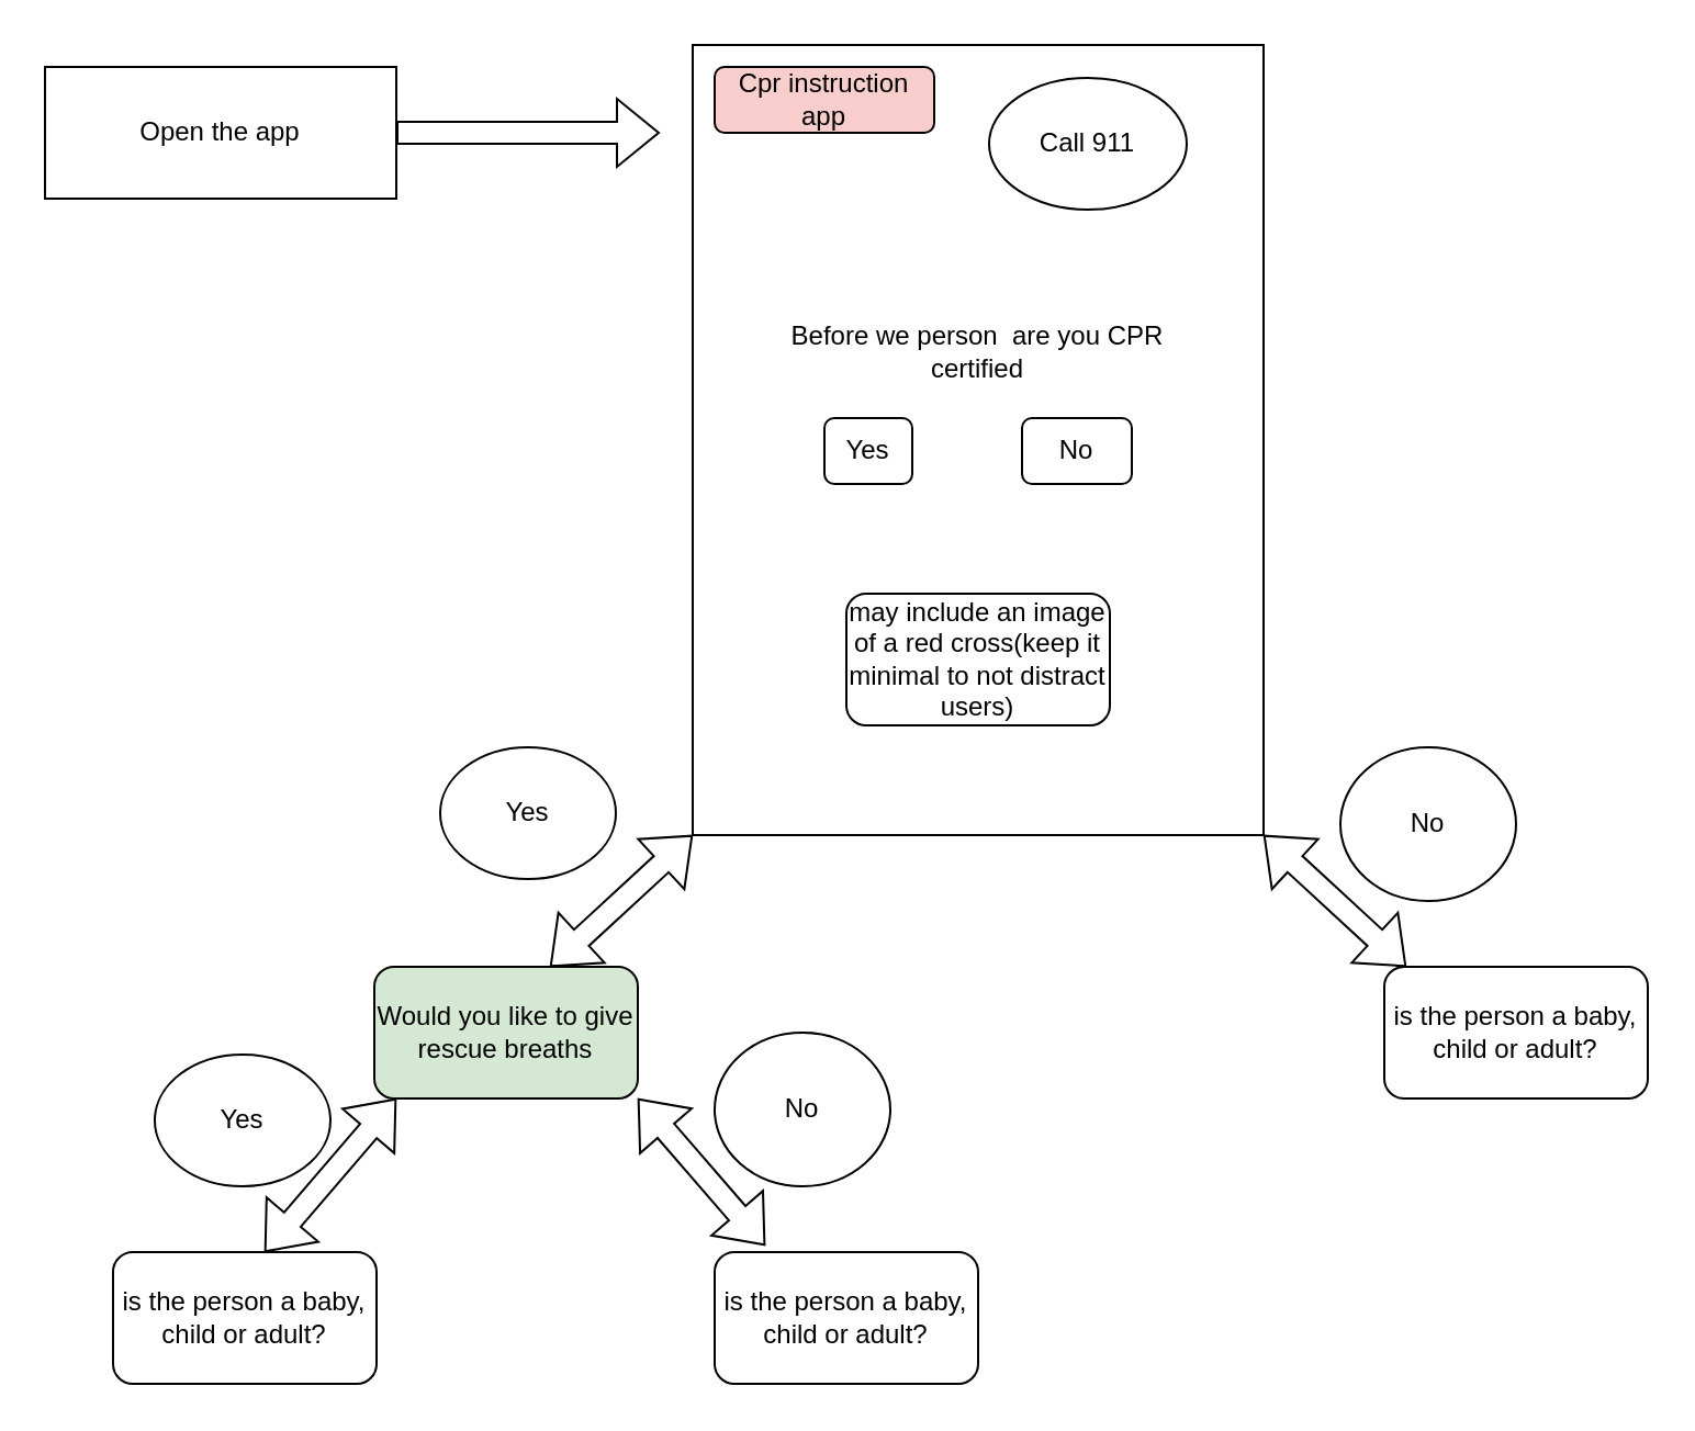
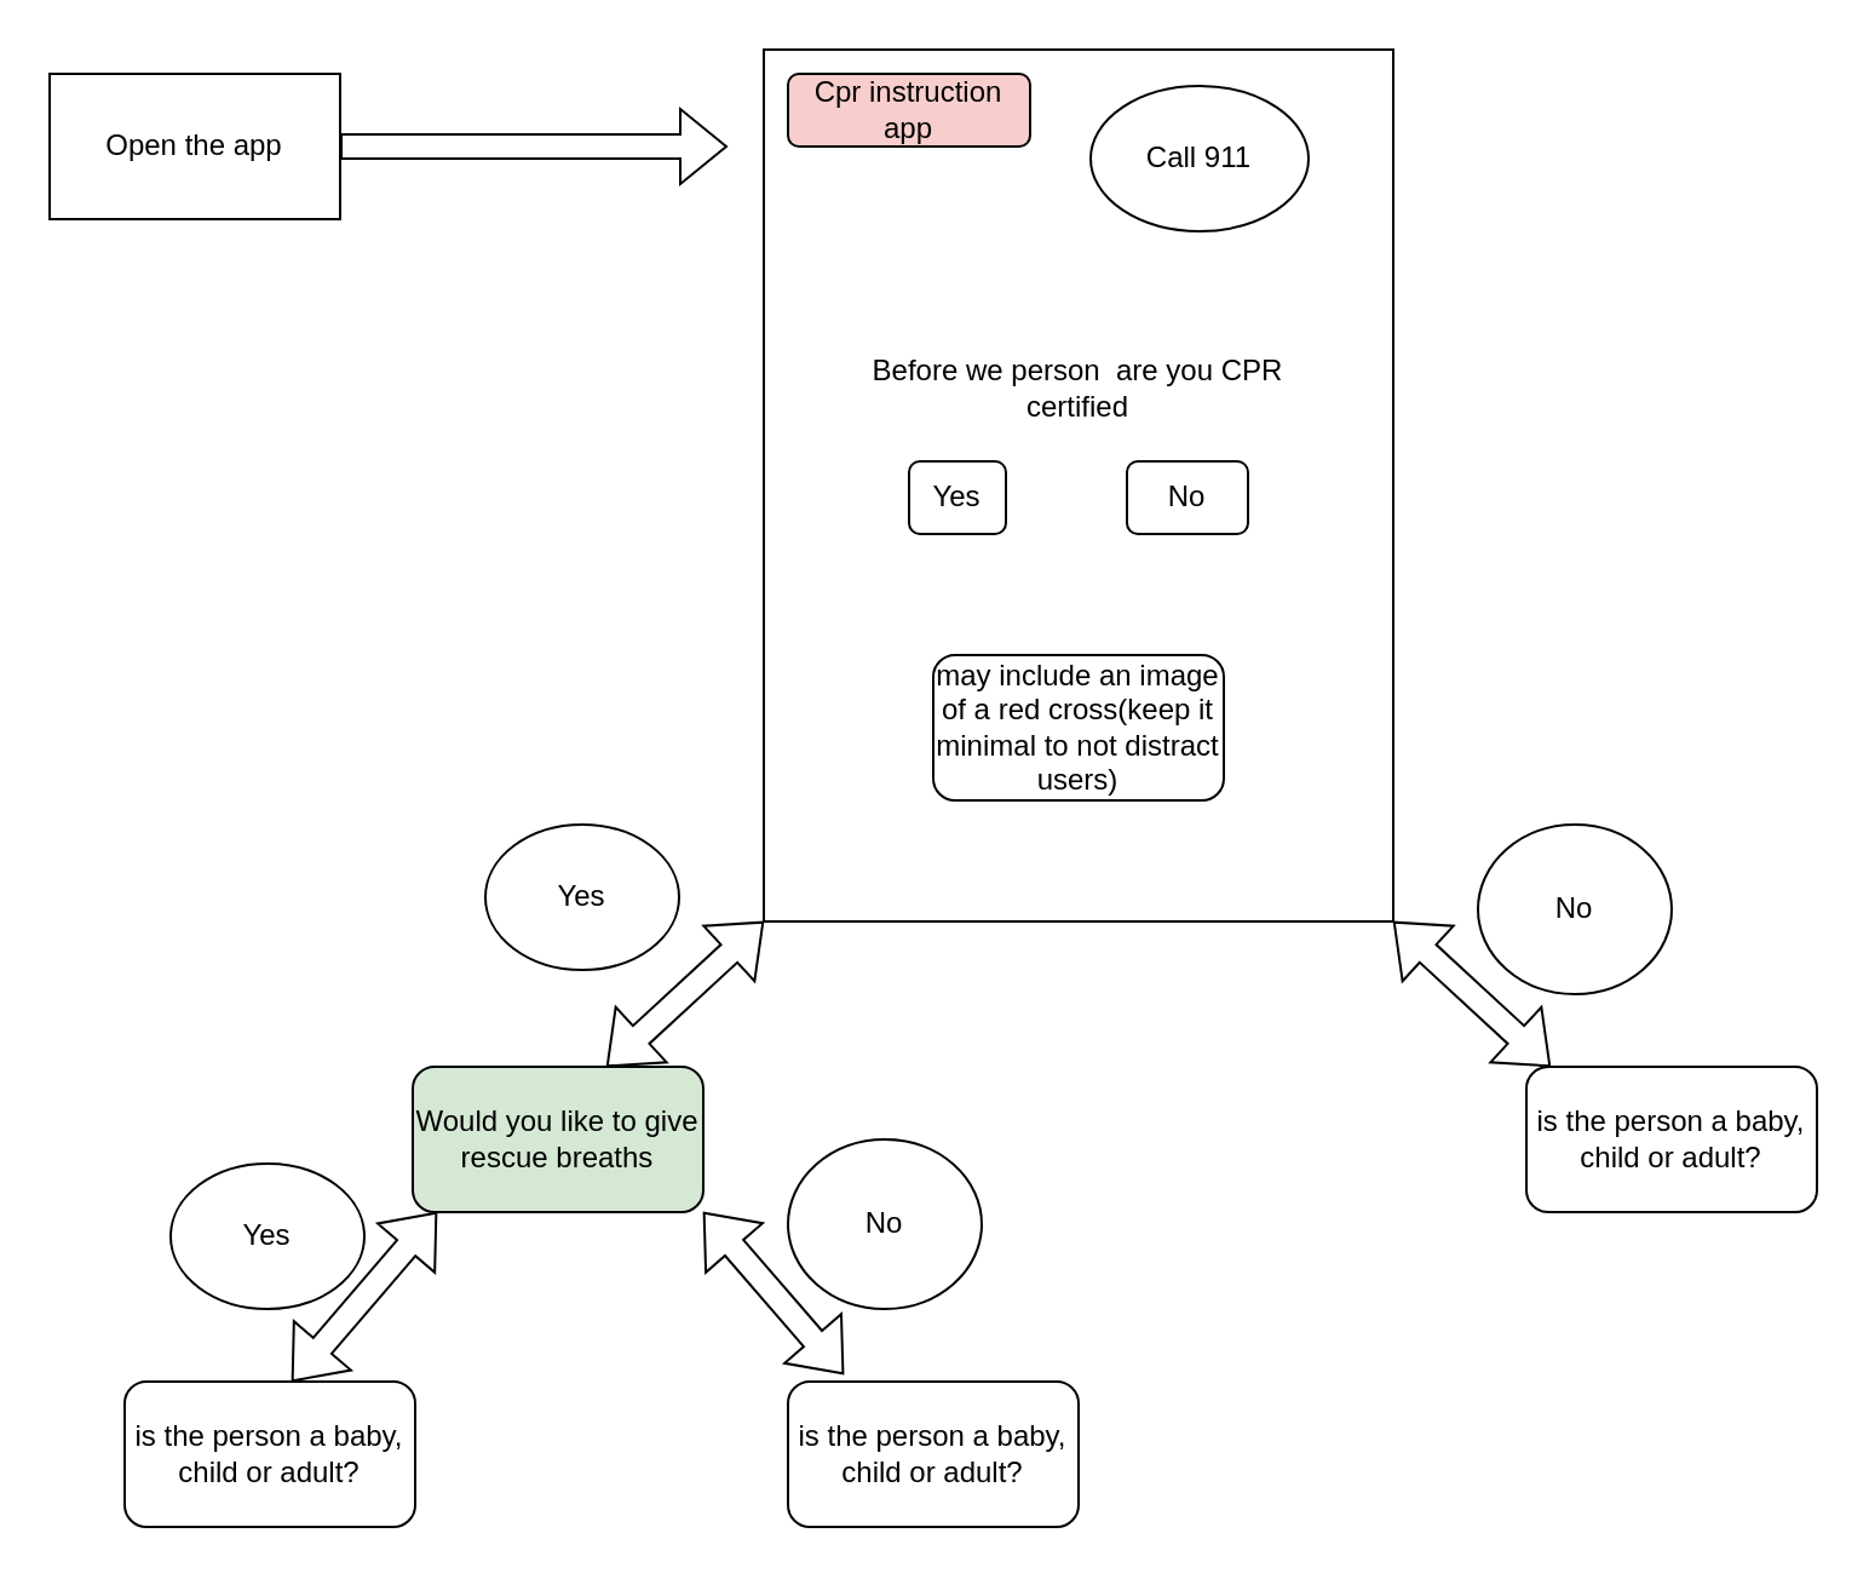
  <mxCell id="0" />
  <mxCell id="1" parent="0" />
- <mxCell id="2" value="Open the app" style="rounded=0;whiteSpace=wrap;html=1;" vertex="1" parent="1"><mxGeometry x="20" y="30" width="160" height="60" as="geometry" /></mxCell>
+ <mxCell id="2" value="Open the app" style="rounded=0;whiteSpace=wrap;html=1;" vertex="1" parent="1"><mxGeometry y="30" width="120" height="60" as="geometry" x="20" /></mxCell>
  <mxCell id="3" value="" style="rounded=1;whiteSpace=wrap;html=1;strokeColor=default;arcSize=0;" vertex="1" parent="1"><mxGeometry x="315" width="260" height="360" as="geometry" y="20" /></mxCell>
  <mxCell id="4" value="Call 911" style="ellipse;whiteSpace=wrap;html=1;" vertex="1" parent="1"><mxGeometry x="450" y="35" width="90" height="60" as="geometry" /></mxCell>
  <mxCell id="5" value="" style="shape=flexArrow;endArrow=classic;html=1;rounded=0;" edge="1" parent="1" source="2"><mxGeometry width="50" height="50" relative="1" as="geometry"><mxPoint x="140" y="110" as="sourcePoint" /><mxPoint x="300" y="60" as="targetPoint" /></mxGeometry></mxCell>
  <mxCell id="6" style="edgeStyle=orthogonalEdgeStyle;rounded=0;orthogonalLoop=1;jettySize=auto;html=1;exitX=0.5;exitY=1;exitDx=0;exitDy=0;" edge="1" parent="1" source="3" target="3"><mxGeometry relative="1" as="geometry" /></mxCell>
  <mxCell id="7" value="Cpr instruction app" style="rounded=1;whiteSpace=wrap;html=1;fillColor=#f8cecc;" vertex="1" parent="1"><mxGeometry x="325" y="30" width="100" height="30" as="geometry" /></mxCell>
  <mxCell id="8" value="Before we person&amp;nbsp; are you CPR certified" style="text;html=1;align=center;verticalAlign=middle;whiteSpace=wrap;rounded=0;" vertex="1" parent="1"><mxGeometry x="350" y="120" width="190" height="80" as="geometry" /></mxCell>
  <mxCell id="9" value="Yes" style="rounded=1;whiteSpace=wrap;html=1;" vertex="1" parent="1"><mxGeometry x="375" y="190" width="40" height="30" as="geometry" /></mxCell>
  <mxCell id="10" value="No" style="rounded=1;whiteSpace=wrap;html=1;" vertex="1" parent="1"><mxGeometry x="465" y="190" width="50" height="30" as="geometry" /></mxCell>
  <mxCell id="11" value="may include an image of a red cross(keep it minimal to not distract users)" style="rounded=1;whiteSpace=wrap;html=1;" vertex="1" parent="1"><mxGeometry x="385" y="270" width="120" height="60" as="geometry" /></mxCell>
  <mxCell id="12" value="" style="shape=flexArrow;endArrow=classic;startArrow=classic;html=1;rounded=0;" edge="1" parent="1"><mxGeometry width="100" height="100" relative="1" as="geometry"><mxPoint x="575" y="380" as="sourcePoint" /><mxPoint x="640" y="440" as="targetPoint" /></mxGeometry></mxCell>
  <mxCell id="13" value="" style="shape=flexArrow;endArrow=classic;startArrow=classic;html=1;rounded=0;" edge="1" parent="1"><mxGeometry width="100" height="100" relative="1" as="geometry"><mxPoint x="315" y="380" as="sourcePoint" /><mxPoint x="250" y="440" as="targetPoint" /></mxGeometry></mxCell>
  <mxCell id="14" value="Yes" style="ellipse;whiteSpace=wrap;html=1;" vertex="1" parent="1"><mxGeometry x="200" y="340" width="80" height="60" as="geometry" /></mxCell>
  <mxCell id="15" value="No" style="ellipse;whiteSpace=wrap;html=1;" vertex="1" parent="1"><mxGeometry x="610" y="340" width="80" height="70" as="geometry" /></mxCell>
  <mxCell id="16" value="is the person a baby, child or adult?" style="rounded=1;whiteSpace=wrap;html=1;" vertex="1" parent="1"><mxGeometry x="630" y="440" width="120" height="60" as="geometry" /></mxCell>
  <mxCell id="17" value="Would you like to give rescue breaths" style="rounded=1;whiteSpace=wrap;html=1;fillColor=#d5e8d4;" vertex="1" parent="1"><mxGeometry x="170" y="440" width="120" height="60" as="geometry" /></mxCell>
  <mxCell id="18" value="" style="shape=flexArrow;endArrow=classic;startArrow=classic;html=1;rounded=0;" edge="1" parent="1"><mxGeometry width="100" height="100" relative="1" as="geometry"><mxPoint x="120" y="570" as="sourcePoint" /><mxPoint x="180" y="500" as="targetPoint" /></mxGeometry></mxCell>
  <mxCell id="19" value="" style="shape=flexArrow;endArrow=classic;startArrow=classic;html=1;rounded=0;exitX=0.192;exitY=-0.05;exitDx=0;exitDy=0;exitPerimeter=0;" edge="1" parent="1" source="21"><mxGeometry width="100" height="100" relative="1" as="geometry"><mxPoint x="340" y="560" as="sourcePoint" /><mxPoint x="290" y="500" as="targetPoint" /></mxGeometry></mxCell>
  <mxCell id="20" value="&lt;div&gt;is the person a baby, child or adult?&lt;/div&gt;" style="rounded=1;whiteSpace=wrap;html=1;" vertex="1" parent="1"><mxGeometry x="51" y="570" width="120" height="60" as="geometry" /></mxCell>
  <mxCell id="21" value="is the person a baby, child or adult?" style="rounded=1;whiteSpace=wrap;html=1;" vertex="1" parent="1"><mxGeometry x="325" y="570" width="120" height="60" as="geometry" /></mxCell>
  <mxCell id="22" value="Yes" style="ellipse;whiteSpace=wrap;html=1;" vertex="1" parent="1"><mxGeometry x="70" y="480" width="80" height="60" as="geometry" /></mxCell>
  <mxCell id="23" value="No" style="ellipse;whiteSpace=wrap;html=1;" vertex="1" parent="1"><mxGeometry x="325" y="470" width="80" height="70" as="geometry" /></mxCell>
